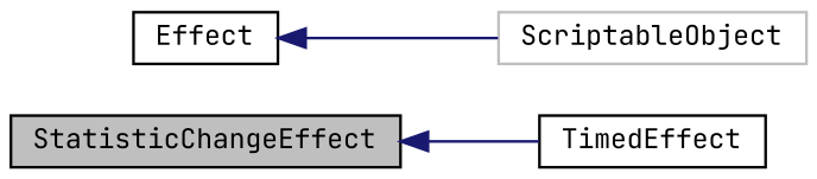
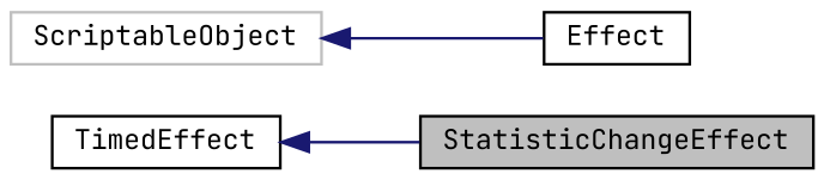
  digraph {
    fontname="JetBrains Mono"
    rankdir=LR
    node [color=black fontname="JetBrains Mono" fontsize=10 shape=record]
    edge [color=midnightblue dir=back fontname="JetBrains Mono" fontsize=10 labelfontname=Helvetica labelfontsize=10 style=solid]
    n1 [fillcolor=grey75 fontcolor=black height=0.2 label=StatisticChangeEffect style=filled width=0.4]
    n2 [height=0.2 label=TimedEffect width=0.4]
    n3 [height=0.2 label=Effect width=0.4]
    n4 [color=grey75 height=0.2 label=ScriptableObject width=0.4]
-   n1 -> n2
-   n3 -> n4
+   n2 -> n1
+   n4 -> n3
  }
